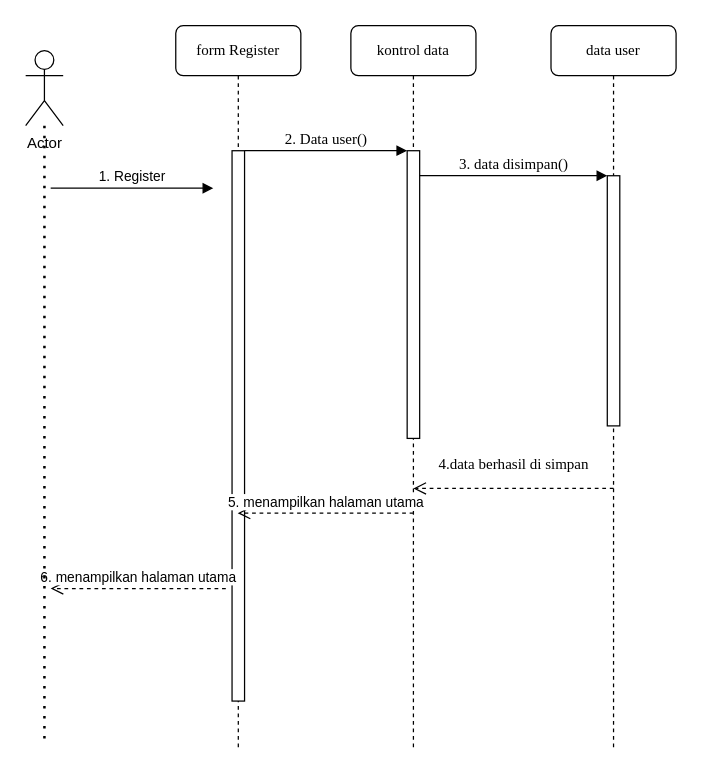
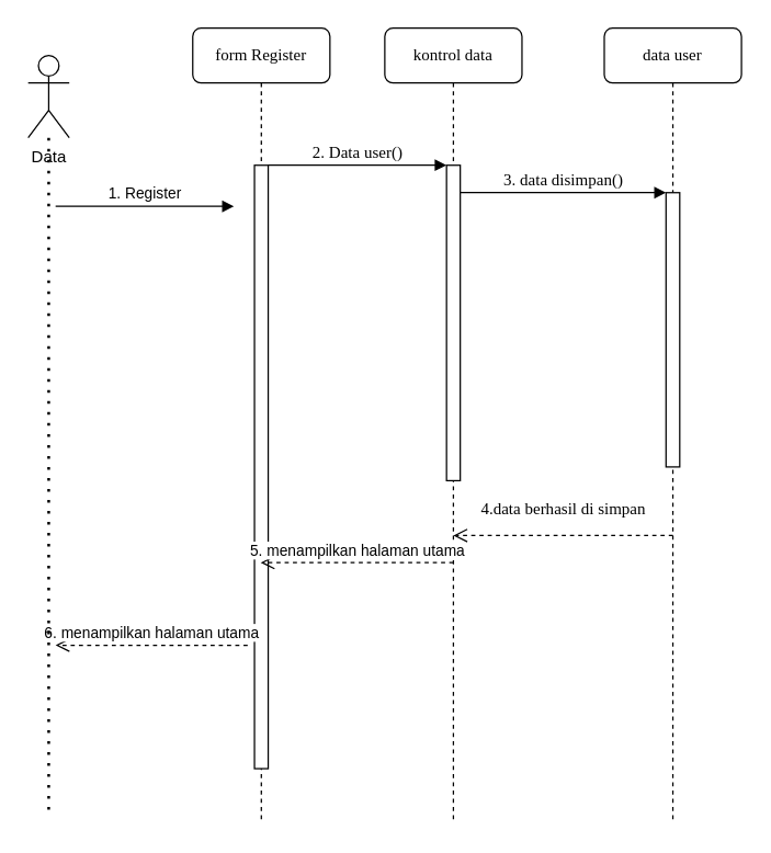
  <mxCell id="0" />
  <mxCell id="1" parent="0" />
  <mxCell id="2" value="kontrol data" style="shape=umlLifeline;perimeter=lifelinePerimeter;whiteSpace=wrap;html=1;container=1;collapsible=0;recursiveResize=0;outlineConnect=0;rounded=1;shadow=0;comic=0;labelBackgroundColor=none;strokeWidth=1;fontFamily=Verdana;fontSize=12;align=center;" parent="1" vertex="1"><mxGeometry x="280" y="20" width="100" height="580" as="geometry" /></mxCell>
  <mxCell id="3" value="" style="html=1;points=[];perimeter=orthogonalPerimeter;rounded=0;shadow=0;comic=0;labelBackgroundColor=none;strokeWidth=1;fontFamily=Verdana;fontSize=12;align=center;" parent="2" vertex="1"><mxGeometry x="45" y="100" width="10" height="230" as="geometry" /></mxCell>
  <mxCell id="4" value="data user" style="shape=umlLifeline;perimeter=lifelinePerimeter;whiteSpace=wrap;html=1;container=1;collapsible=0;recursiveResize=0;outlineConnect=0;rounded=1;shadow=0;comic=0;labelBackgroundColor=none;strokeWidth=1;fontFamily=Verdana;fontSize=12;align=center;" parent="1" vertex="1"><mxGeometry x="440" y="20" width="100" height="580" as="geometry" /></mxCell>
  <mxCell id="5" value="" style="html=1;points=[];perimeter=orthogonalPerimeter;rounded=0;shadow=0;comic=0;labelBackgroundColor=none;strokeWidth=1;fontFamily=Verdana;fontSize=12;align=center;" parent="4" vertex="1"><mxGeometry x="45" y="120" width="10" height="200" as="geometry" /></mxCell>
  <mxCell id="6" value="form Register" style="shape=umlLifeline;perimeter=lifelinePerimeter;whiteSpace=wrap;html=1;container=1;collapsible=0;recursiveResize=0;outlineConnect=0;rounded=1;shadow=0;comic=0;labelBackgroundColor=none;strokeWidth=1;fontFamily=Verdana;fontSize=12;align=center;" parent="1" vertex="1"><mxGeometry x="140" y="20" width="100" height="580" as="geometry" /></mxCell>
  <mxCell id="7" value="" style="html=1;points=[];perimeter=orthogonalPerimeter;rounded=0;shadow=0;comic=0;labelBackgroundColor=none;strokeWidth=1;fontFamily=Verdana;fontSize=12;align=center;" parent="6" vertex="1"><mxGeometry x="45" y="100" width="10" height="440" as="geometry" /></mxCell>
  <mxCell id="8" value="4.data berhasil di simpan" style="html=1;verticalAlign=bottom;endArrow=open;dashed=1;endSize=8;exitX=0;exitY=0.95;labelBackgroundColor=none;fontFamily=Verdana;fontSize=12;" parent="1" edge="1"><mxGeometry y="-10" relative="1" as="geometry"><mxPoint x="330" y="390" as="targetPoint" /><mxPoint x="490" y="390" as="sourcePoint" /><mxPoint as="offset" /></mxGeometry></mxCell>
  <mxCell id="9" value="2. Data user()" style="html=1;verticalAlign=bottom;endArrow=block;entryX=0;entryY=0;labelBackgroundColor=none;fontFamily=Verdana;fontSize=12;edgeStyle=elbowEdgeStyle;elbow=vertical;" parent="1" source="7" target="3" edge="1"><mxGeometry relative="1" as="geometry"><mxPoint x="260" y="130" as="sourcePoint" /></mxGeometry></mxCell>
  <mxCell id="10" value="3. data disimpan()" style="html=1;verticalAlign=bottom;endArrow=block;entryX=0;entryY=0;labelBackgroundColor=none;fontFamily=Verdana;fontSize=12;edgeStyle=elbowEdgeStyle;elbow=vertical;" parent="1" source="3" target="5" edge="1"><mxGeometry relative="1" as="geometry"><mxPoint x="410" y="140" as="sourcePoint" /></mxGeometry></mxCell>
- <mxCell id="11" value="Actor" style="shape=umlActor;verticalLabelPosition=bottom;verticalAlign=top;html=1;outlineConnect=0;" parent="1" vertex="1"><mxGeometry x="20" y="40" width="30" height="60" as="geometry" /></mxCell>
+ <mxCell id="11" value="Data" style="shape=umlActor;verticalLabelPosition=bottom;verticalAlign=top;html=1;outlineConnect=0;" parent="1" vertex="1"><mxGeometry x="20" y="40" width="30" height="60" as="geometry" /></mxCell>
  <mxCell id="12" value="1. Register" style="html=1;verticalAlign=bottom;endArrow=block;" parent="1" edge="1"><mxGeometry width="80" relative="1" as="geometry"><mxPoint x="40" y="150" as="sourcePoint" /><mxPoint x="170" y="150" as="targetPoint" /></mxGeometry></mxCell>
  <mxCell id="13" value="5. menampilkan halaman utama" style="html=1;verticalAlign=bottom;endArrow=open;dashed=1;endSize=8;exitX=0.5;exitY=0.672;exitDx=0;exitDy=0;exitPerimeter=0;" parent="1" source="2" target="6" edge="1"><mxGeometry relative="1" as="geometry"><mxPoint x="320" y="410" as="sourcePoint" /><mxPoint x="240" y="410" as="targetPoint" /></mxGeometry></mxCell>
  <mxCell id="14" value="6. menampilkan halaman utama" style="html=1;verticalAlign=bottom;endArrow=open;dashed=1;endSize=8;" parent="1" edge="1"><mxGeometry relative="1" as="geometry"><mxPoint x="180" y="470" as="sourcePoint" /><mxPoint x="40" y="470" as="targetPoint" /></mxGeometry></mxCell>
  <mxCell id="15" value="" style="endArrow=none;dashed=1;html=1;dashPattern=1 3;strokeWidth=2;" parent="1" target="11" edge="1"><mxGeometry width="50" height="50" relative="1" as="geometry"><mxPoint x="35" y="590" as="sourcePoint" /><mxPoint x="90" y="330" as="targetPoint" /></mxGeometry></mxCell>
